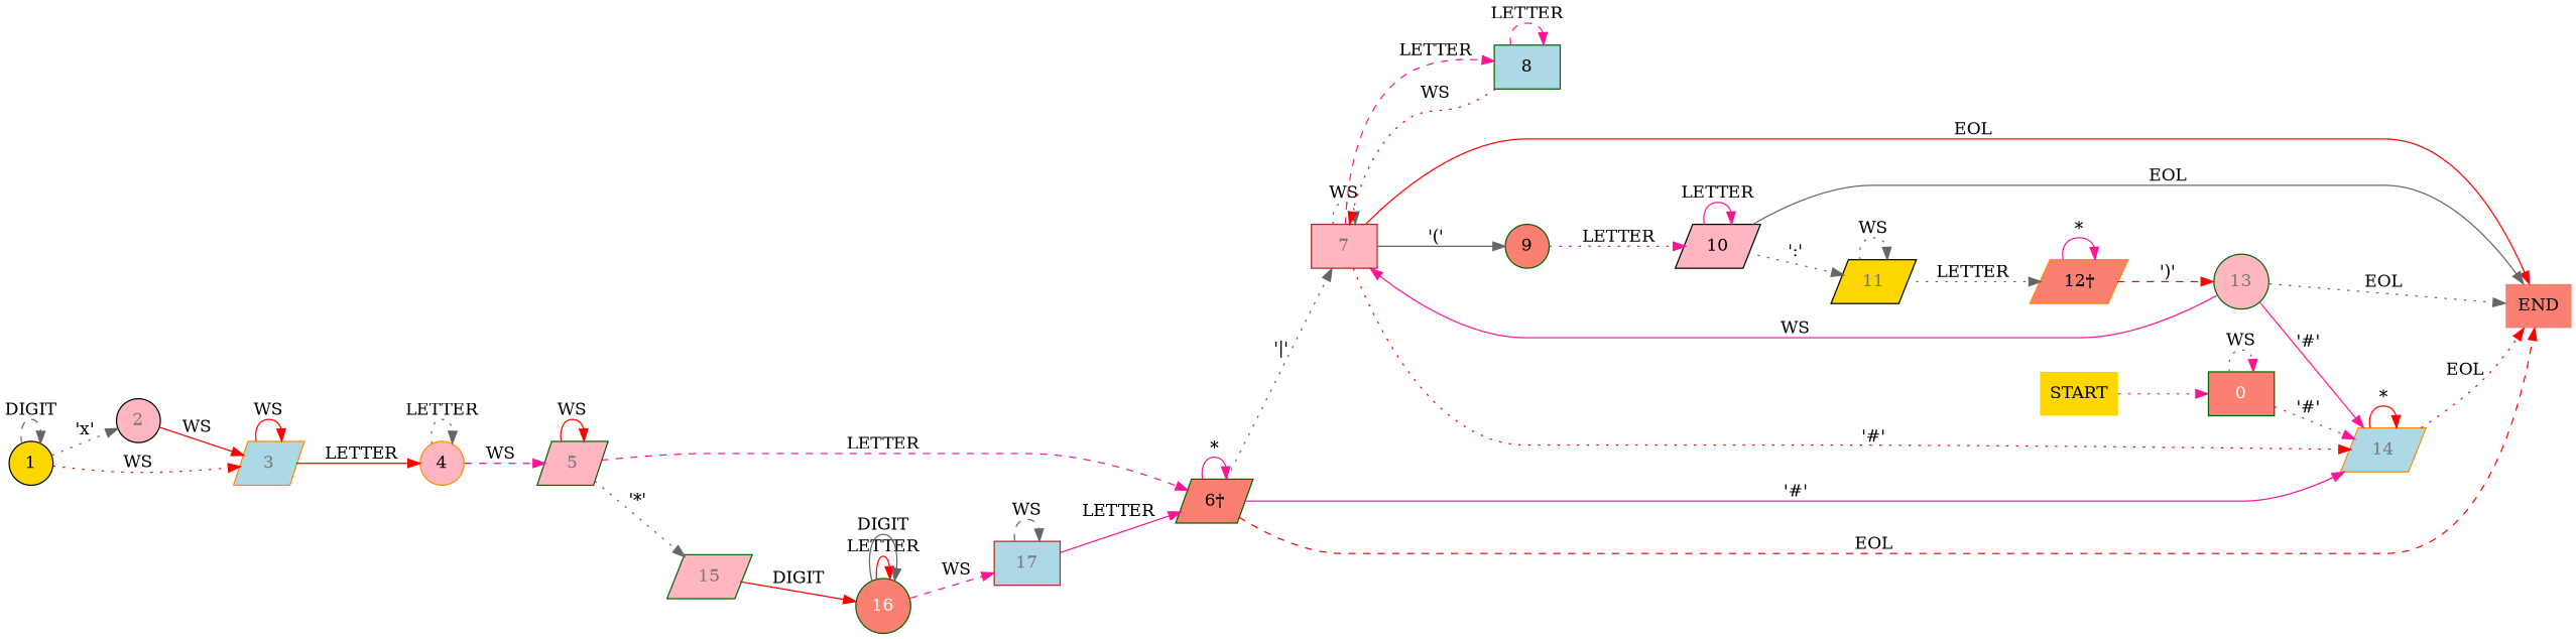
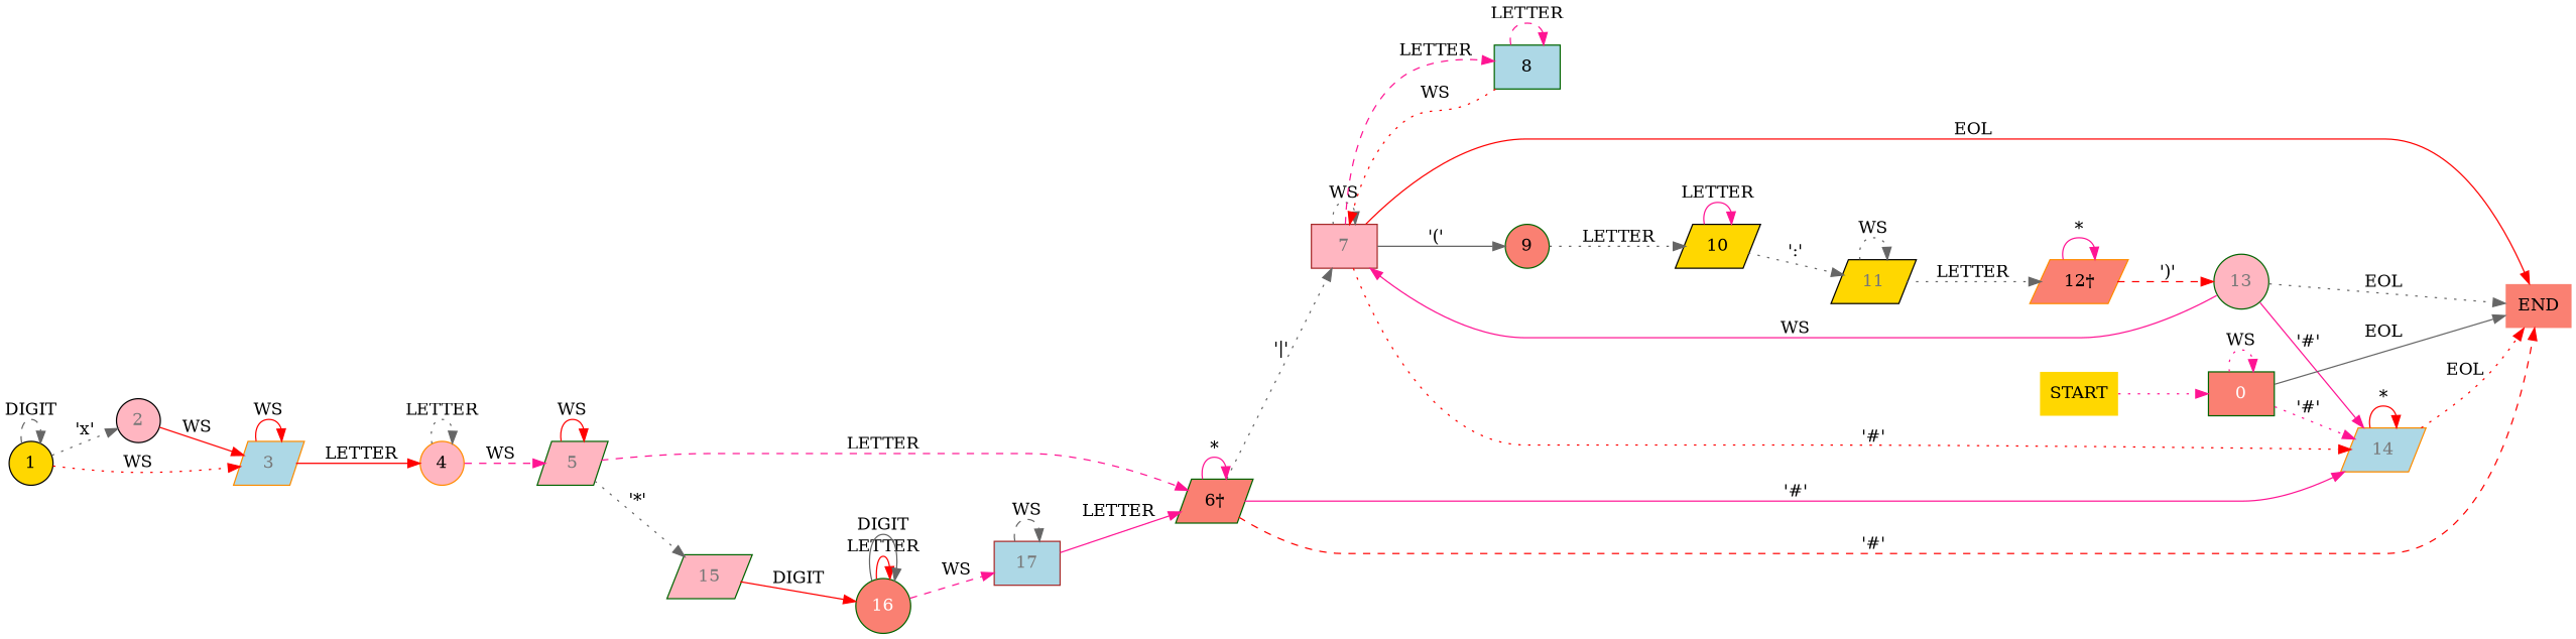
  digraph {
    rankdir=LR
    node [color=darkgreen fillcolor=lightpink shape=parallelogram style=filled]
    edge [color=deeppink style=solid]
    2 [color=black fontcolor="#777777" shape=circle]
    3 [color=darkorange fillcolor=lightblue fontcolor="#777777"]
    5 [fontcolor="#777777"]
    7 [color=brown fontcolor="#777777" shape=box]
    11 [color=black fillcolor=gold fontcolor="#777777"]
    13 [fontcolor="#777777" shape=circle]
    14 [color=darkorange fillcolor=lightblue fontcolor="#777777"]
    0 [fillcolor=salmon fontcolor="#ffffff" shape=box]
    1 [color=black fillcolor=gold shape=circle]
    4 [color=darkorange shape=circle]
    n11 [fillcolor=salmon label="6†"]
    8 [fillcolor=lightblue shape=box]
    9 [fillcolor=salmon shape=circle]
-   10 [color=black]
+   10 [color=black fillcolor=gold]
    n15 [color=darkorange fillcolor=salmon label="12†"]
    16 [fillcolor=salmon fontcolor="#ffffff" shape=circle]
    15 [fontcolor="#777777"]
    17 [color=brown fillcolor=lightblue fontcolor="#777777" shape=box]
    START [color=darkorange fillcolor=gold shape=none]
    n20 [color=brown fillcolor=salmon label=END shape=none]
    subgraph sub_1 {
      2
      3
      5
      7
      11
      13
      14
    }
    subgraph sub_2 {
      0
    }
    subgraph sub_3 {
      1
    }
    subgraph sub_4 {
      4
    }
    subgraph sub_5 {
      n11
    }
    subgraph sub_6 {
      8
    }
    subgraph sub_7 {
      9
      10
    }
    subgraph sub_8 {
      n15
    }
    subgraph sub_9 {
      14
    }
    subgraph sub_10 {
      16
    }
    subgraph sub_11 {
      15
      17
    }
    subgraph sub_12 {
      START
      n20
    }
    2 -> 3 [color=red label=WS]
    3 -> 3 [color=red label=WS]
    3 -> 4 [color=red label=LETTER]
    5 -> 5 [color=red label=WS]
    5 -> n11 [label=LETTER style=dashed]
    5 -> 15 [color=gray40 label="'*'" style=dotted]
    7 -> 7 [color=gray40 label=WS style=dotted]
    7 -> 14 [color=red label="'#'" style=dotted]
    7 -> 8 [label=LETTER style=dashed]
    7 -> 9 [color=gray40 label="'('"]
    7 -> n20 [color=red label=EOL]
    11 -> 11 [color=gray40 label=WS style=dotted]
    11 -> n15 [color=gray40 label=LETTER style=dotted]
    13 -> 7 [label=WS]
    13 -> 14 [label="'#'"]
    13 -> n20 [color=gray40 label=EOL style=dotted]
    14 -> 14 [color=red label="*"]
    14 -> n20 [color=red label=EOL style=dotted]
    0 -> 14 [label="'#'" style=dotted]
    0 -> 0 [label=WS style=dotted]
-   10 -> n20 [color=gray40 label=EOL]
+   0 -> n20 [color=gray40 label=EOL]
    1 -> 2 [color=gray40 label="'x'" style=dotted]
    1 -> 3 [color=red label=WS style=dotted]
    1 -> 1 [color=gray40 label=DIGIT style=dashed]
    4 -> 5 [label=WS style=dashed]
    4 -> 4 [color=gray40 label=LETTER style=dotted]
    n11 -> 7 [color=gray40 label="'|'" style=dotted]
    n11 -> 14 [label="'#'"]
    n11 -> n11 [label="*"]
-   n11 -> n20 [color=red label=EOL style=dashed]
+   n11 -> n20 [color=red label="'#'" style=dashed]
    8 -> 7 [color=red label=WS style=dotted]
    8 -> 8 [label=LETTER style=dashed]
-   9 -> 10 [label=LETTER style=dotted]
+   9 -> 10 [color=gray40 label=LETTER style=dotted]
    10 -> 11 [color=gray40 label="':'" style=dotted]
    10 -> 10 [label=LETTER]
    n15 -> 13 [color=red label="')'" style=dashed]
    n15 -> n15 [label="*"]
    16 -> 16 [color=red label=LETTER]
    16 -> 16 [color=gray40 label=DIGIT]
    16 -> 17 [label=WS style=dashed]
    15 -> 16 [color=red label=DIGIT]
    17 -> n11 [label=LETTER]
    17 -> 17 [color=gray40 label=WS style=dashed]
    START -> 0 [style=dotted]
  }
